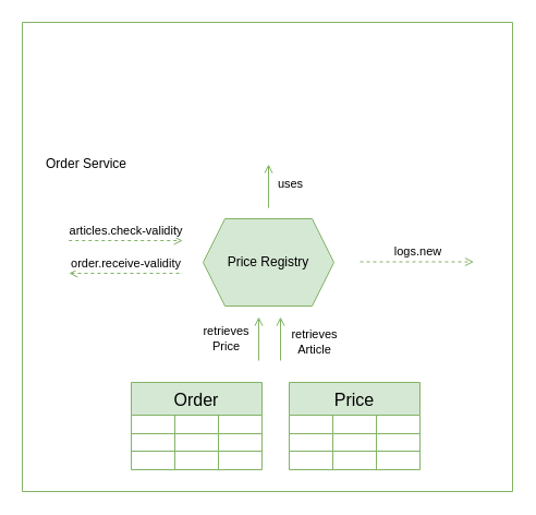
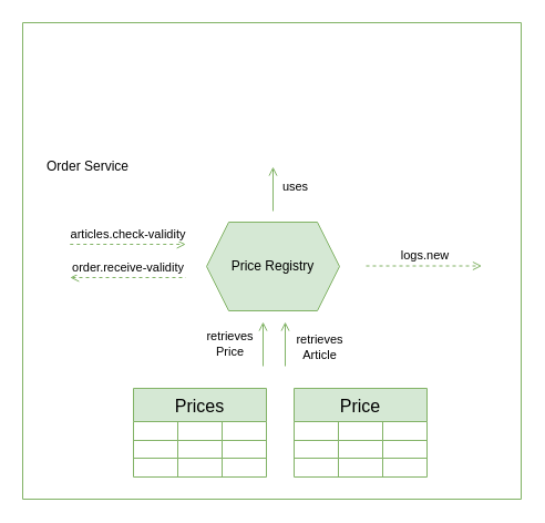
  <mxCell id="0" />
  <mxCell id="1" parent="0" />
  <mxCell id="2" value="" style="swimlane;startSize=0;fillColor=#d5e8d4;strokeColor=#82b366;" parent="1" vertex="1"><mxGeometry x="20" y="20" width="450" height="430" as="geometry" /></mxCell>
  <mxCell id="3" value="Price Registry" style="shape=hexagon;perimeter=hexagonPerimeter2;whiteSpace=wrap;html=1;fixedSize=1;fillColor=#d5e8d4;strokeColor=#82b366;" parent="2" vertex="1"><mxGeometry x="166" y="180" width="120" height="80" as="geometry" /></mxCell>
  <mxCell id="4" value="" style="endArrow=none;html=1;rounded=0;fillColor=#d5e8d4;strokeColor=#82b366;startArrow=open;startFill=0;endFill=0;" parent="2" edge="1"><mxGeometry width="50" height="50" relative="1" as="geometry"><mxPoint x="237" y="270" as="sourcePoint" /><mxPoint x="237" y="310" as="targetPoint" /></mxGeometry></mxCell>
  <mxCell id="5" value="retrieves&lt;br&gt;Article" style="edgeLabel;html=1;align=center;verticalAlign=middle;resizable=0;points=[];" parent="4" vertex="1" connectable="0"><mxGeometry x="0.085" y="-2" relative="1" as="geometry"><mxPoint x="32" as="offset" /></mxGeometry></mxCell>
  <mxCell id="6" value="" style="endArrow=open;html=1;rounded=0;fillColor=#d5e8d4;strokeColor=#82b366;endFill=0;" parent="2" edge="1"><mxGeometry width="50" height="50" relative="1" as="geometry"><mxPoint x="226" y="170" as="sourcePoint" /><mxPoint x="226" y="130" as="targetPoint" /></mxGeometry></mxCell>
  <mxCell id="7" value="uses" style="edgeLabel;html=1;align=center;verticalAlign=middle;resizable=0;points=[];" parent="6" vertex="1" connectable="0"><mxGeometry x="-0.25" relative="1" as="geometry"><mxPoint x="19" y="-8" as="offset" /></mxGeometry></mxCell>
  <mxCell id="8" value="Order Service" style="text;html=1;align=left;verticalAlign=middle;resizable=0;points=[];autosize=1;strokeColor=none;fillColor=none;" parent="2" vertex="1"><mxGeometry x="20" y="115" width="100" height="30" as="geometry" /></mxCell>
  <mxCell id="9" value="" style="rounded=0;orthogonalLoop=1;jettySize=auto;html=1;dashed=1;endArrow=open;endFill=0;fillColor=#d5e8d4;strokeColor=#82b366;entryX=0;entryY=0.5;entryDx=0;entryDy=0;" parent="2" edge="1"><mxGeometry relative="1" as="geometry"><mxPoint x="42.75" y="200" as="sourcePoint" /><mxPoint x="147.25" y="200" as="targetPoint" /></mxGeometry></mxCell>
  <mxCell id="10" value="articles.check-validity" style="edgeLabel;html=1;align=center;verticalAlign=middle;resizable=0;points=[];" parent="9" connectable="0" vertex="1"><mxGeometry x="0.066" y="1" relative="1" as="geometry"><mxPoint x="-4" y="-9" as="offset" /></mxGeometry></mxCell>
  <mxCell id="11" value="" style="rounded=0;orthogonalLoop=1;jettySize=auto;html=1;dashed=1;endArrow=none;endFill=0;fillColor=#d5e8d4;strokeColor=#82b366;entryX=0;entryY=0.5;entryDx=0;entryDy=0;startArrow=open;startFill=0;" parent="2" edge="1"><mxGeometry relative="1" as="geometry"><mxPoint x="42.75" y="230" as="sourcePoint" /><mxPoint x="147.25" y="230" as="targetPoint" /></mxGeometry></mxCell>
  <mxCell id="12" value="order.receive-validity" style="edgeLabel;html=1;align=center;verticalAlign=middle;resizable=0;points=[];" parent="11" connectable="0" vertex="1"><mxGeometry x="0.066" y="1" relative="1" as="geometry"><mxPoint x="-4" y="-9" as="offset" /></mxGeometry></mxCell>
  <mxCell id="13" value="" style="rounded=0;orthogonalLoop=1;jettySize=auto;html=1;dashed=1;endArrow=open;endFill=0;fillColor=#d5e8d4;strokeColor=#82b366;entryX=0;entryY=0.5;entryDx=0;entryDy=0;startArrow=none;startFill=0;" parent="2" edge="1"><mxGeometry relative="1" as="geometry"><mxPoint x="310" y="219.5" as="sourcePoint" /><mxPoint x="414.5" y="219.5" as="targetPoint" /></mxGeometry></mxCell>
  <mxCell id="14" value="logs.new" style="edgeLabel;html=1;align=center;verticalAlign=middle;resizable=0;points=[];" parent="13" connectable="0" vertex="1"><mxGeometry x="0.066" y="1" relative="1" as="geometry"><mxPoint x="-4" y="-9" as="offset" /></mxGeometry></mxCell>
- <mxCell id="15" value="Order" style="shape=table;startSize=30;container=1;collapsible=0;childLayout=tableLayout;strokeColor=#82b366;fontSize=16;fillColor=#d5e8d4;" vertex="1" parent="2"><mxGeometry x="100" y="330" width="120" height="80" as="geometry" /></mxCell>
+ <mxCell id="15" value="Prices" style="shape=table;startSize=30;container=1;collapsible=0;childLayout=tableLayout;strokeColor=#82b366;fontSize=16;fillColor=#d5e8d4;" vertex="1" parent="2"><mxGeometry x="100" y="330" width="120" height="80" as="geometry" /></mxCell>
  <mxCell id="16" value="" style="shape=tableRow;horizontal=0;startSize=0;swimlaneHead=0;swimlaneBody=0;strokeColor=inherit;top=0;left=0;bottom=0;right=0;collapsible=0;dropTarget=0;fillColor=none;points=[[0,0.5],[1,0.5]];portConstraint=eastwest;fontSize=16;" vertex="1" parent="15"><mxGeometry y="30" width="120" height="17" as="geometry" /></mxCell>
  <mxCell id="17" value="" style="shape=partialRectangle;html=1;whiteSpace=wrap;connectable=0;strokeColor=inherit;overflow=hidden;fillColor=none;top=0;left=0;bottom=0;right=0;pointerEvents=1;fontSize=16;" vertex="1" parent="16"><mxGeometry width="40" height="17" as="geometry"><mxRectangle width="40" height="17" as="alternateBounds" /></mxGeometry></mxCell>
  <mxCell id="18" value="" style="shape=partialRectangle;html=1;whiteSpace=wrap;connectable=0;strokeColor=inherit;overflow=hidden;fillColor=none;top=0;left=0;bottom=0;right=0;pointerEvents=1;fontSize=16;" vertex="1" parent="16"><mxGeometry x="40" width="40" height="17" as="geometry"><mxRectangle width="40" height="17" as="alternateBounds" /></mxGeometry></mxCell>
  <mxCell id="19" value="" style="shape=partialRectangle;html=1;whiteSpace=wrap;connectable=0;strokeColor=inherit;overflow=hidden;fillColor=none;top=0;left=0;bottom=0;right=0;pointerEvents=1;fontSize=16;" vertex="1" parent="16"><mxGeometry x="80" width="40" height="17" as="geometry"><mxRectangle width="40" height="17" as="alternateBounds" /></mxGeometry></mxCell>
  <mxCell id="20" value="" style="shape=tableRow;horizontal=0;startSize=0;swimlaneHead=0;swimlaneBody=0;strokeColor=inherit;top=0;left=0;bottom=0;right=0;collapsible=0;dropTarget=0;fillColor=none;points=[[0,0.5],[1,0.5]];portConstraint=eastwest;fontSize=16;" vertex="1" parent="15"><mxGeometry y="47" width="120" height="16" as="geometry" /></mxCell>
  <mxCell id="21" value="" style="shape=partialRectangle;html=1;whiteSpace=wrap;connectable=0;strokeColor=inherit;overflow=hidden;fillColor=none;top=0;left=0;bottom=0;right=0;pointerEvents=1;fontSize=16;" vertex="1" parent="20"><mxGeometry width="40" height="16" as="geometry"><mxRectangle width="40" height="16" as="alternateBounds" /></mxGeometry></mxCell>
  <mxCell id="22" value="" style="shape=partialRectangle;html=1;whiteSpace=wrap;connectable=0;strokeColor=inherit;overflow=hidden;fillColor=none;top=0;left=0;bottom=0;right=0;pointerEvents=1;fontSize=16;" vertex="1" parent="20"><mxGeometry x="40" width="40" height="16" as="geometry"><mxRectangle width="40" height="16" as="alternateBounds" /></mxGeometry></mxCell>
  <mxCell id="23" value="" style="shape=partialRectangle;html=1;whiteSpace=wrap;connectable=0;strokeColor=inherit;overflow=hidden;fillColor=none;top=0;left=0;bottom=0;right=0;pointerEvents=1;fontSize=16;" vertex="1" parent="20"><mxGeometry x="80" width="40" height="16" as="geometry"><mxRectangle width="40" height="16" as="alternateBounds" /></mxGeometry></mxCell>
  <mxCell id="24" value="" style="shape=tableRow;horizontal=0;startSize=0;swimlaneHead=0;swimlaneBody=0;strokeColor=inherit;top=0;left=0;bottom=0;right=0;collapsible=0;dropTarget=0;fillColor=none;points=[[0,0.5],[1,0.5]];portConstraint=eastwest;fontSize=16;" vertex="1" parent="15"><mxGeometry y="63" width="120" height="17" as="geometry" /></mxCell>
  <mxCell id="25" value="" style="shape=partialRectangle;html=1;whiteSpace=wrap;connectable=0;strokeColor=inherit;overflow=hidden;fillColor=none;top=0;left=0;bottom=0;right=0;pointerEvents=1;fontSize=16;" vertex="1" parent="24"><mxGeometry width="40" height="17" as="geometry"><mxRectangle width="40" height="17" as="alternateBounds" /></mxGeometry></mxCell>
  <mxCell id="26" value="" style="shape=partialRectangle;html=1;whiteSpace=wrap;connectable=0;strokeColor=inherit;overflow=hidden;fillColor=none;top=0;left=0;bottom=0;right=0;pointerEvents=1;fontSize=16;" vertex="1" parent="24"><mxGeometry x="40" width="40" height="17" as="geometry"><mxRectangle width="40" height="17" as="alternateBounds" /></mxGeometry></mxCell>
  <mxCell id="27" value="" style="shape=partialRectangle;html=1;whiteSpace=wrap;connectable=0;strokeColor=inherit;overflow=hidden;fillColor=none;top=0;left=0;bottom=0;right=0;pointerEvents=1;fontSize=16;" vertex="1" parent="24"><mxGeometry x="80" width="40" height="17" as="geometry"><mxRectangle width="40" height="17" as="alternateBounds" /></mxGeometry></mxCell>
  <mxCell id="28" value="Price" style="shape=table;startSize=30;container=1;collapsible=0;childLayout=tableLayout;strokeColor=#82b366;fontSize=16;fillColor=#d5e8d4;" vertex="1" parent="2"><mxGeometry x="245" y="330" width="120" height="80" as="geometry" /></mxCell>
  <mxCell id="29" value="" style="shape=tableRow;horizontal=0;startSize=0;swimlaneHead=0;swimlaneBody=0;strokeColor=inherit;top=0;left=0;bottom=0;right=0;collapsible=0;dropTarget=0;fillColor=none;points=[[0,0.5],[1,0.5]];portConstraint=eastwest;fontSize=16;" vertex="1" parent="28"><mxGeometry y="30" width="120" height="17" as="geometry" /></mxCell>
  <mxCell id="30" value="" style="shape=partialRectangle;html=1;whiteSpace=wrap;connectable=0;strokeColor=inherit;overflow=hidden;fillColor=none;top=0;left=0;bottom=0;right=0;pointerEvents=1;fontSize=16;" vertex="1" parent="29"><mxGeometry width="40" height="17" as="geometry"><mxRectangle width="40" height="17" as="alternateBounds" /></mxGeometry></mxCell>
  <mxCell id="31" value="" style="shape=partialRectangle;html=1;whiteSpace=wrap;connectable=0;strokeColor=inherit;overflow=hidden;fillColor=none;top=0;left=0;bottom=0;right=0;pointerEvents=1;fontSize=16;" vertex="1" parent="29"><mxGeometry x="40" width="40" height="17" as="geometry"><mxRectangle width="40" height="17" as="alternateBounds" /></mxGeometry></mxCell>
  <mxCell id="32" value="" style="shape=partialRectangle;html=1;whiteSpace=wrap;connectable=0;strokeColor=inherit;overflow=hidden;fillColor=none;top=0;left=0;bottom=0;right=0;pointerEvents=1;fontSize=16;" vertex="1" parent="29"><mxGeometry x="80" width="40" height="17" as="geometry"><mxRectangle width="40" height="17" as="alternateBounds" /></mxGeometry></mxCell>
  <mxCell id="33" value="" style="shape=tableRow;horizontal=0;startSize=0;swimlaneHead=0;swimlaneBody=0;strokeColor=inherit;top=0;left=0;bottom=0;right=0;collapsible=0;dropTarget=0;fillColor=none;points=[[0,0.5],[1,0.5]];portConstraint=eastwest;fontSize=16;" vertex="1" parent="28"><mxGeometry y="47" width="120" height="16" as="geometry" /></mxCell>
  <mxCell id="34" value="" style="shape=partialRectangle;html=1;whiteSpace=wrap;connectable=0;strokeColor=inherit;overflow=hidden;fillColor=none;top=0;left=0;bottom=0;right=0;pointerEvents=1;fontSize=16;" vertex="1" parent="33"><mxGeometry width="40" height="16" as="geometry"><mxRectangle width="40" height="16" as="alternateBounds" /></mxGeometry></mxCell>
  <mxCell id="35" value="" style="shape=partialRectangle;html=1;whiteSpace=wrap;connectable=0;strokeColor=inherit;overflow=hidden;fillColor=none;top=0;left=0;bottom=0;right=0;pointerEvents=1;fontSize=16;" vertex="1" parent="33"><mxGeometry x="40" width="40" height="16" as="geometry"><mxRectangle width="40" height="16" as="alternateBounds" /></mxGeometry></mxCell>
  <mxCell id="36" value="" style="shape=partialRectangle;html=1;whiteSpace=wrap;connectable=0;strokeColor=inherit;overflow=hidden;fillColor=none;top=0;left=0;bottom=0;right=0;pointerEvents=1;fontSize=16;" vertex="1" parent="33"><mxGeometry x="80" width="40" height="16" as="geometry"><mxRectangle width="40" height="16" as="alternateBounds" /></mxGeometry></mxCell>
  <mxCell id="37" value="" style="shape=tableRow;horizontal=0;startSize=0;swimlaneHead=0;swimlaneBody=0;strokeColor=inherit;top=0;left=0;bottom=0;right=0;collapsible=0;dropTarget=0;fillColor=none;points=[[0,0.5],[1,0.5]];portConstraint=eastwest;fontSize=16;" vertex="1" parent="28"><mxGeometry y="63" width="120" height="17" as="geometry" /></mxCell>
  <mxCell id="38" value="" style="shape=partialRectangle;html=1;whiteSpace=wrap;connectable=0;strokeColor=inherit;overflow=hidden;fillColor=none;top=0;left=0;bottom=0;right=0;pointerEvents=1;fontSize=16;" vertex="1" parent="37"><mxGeometry width="40" height="17" as="geometry"><mxRectangle width="40" height="17" as="alternateBounds" /></mxGeometry></mxCell>
  <mxCell id="39" value="" style="shape=partialRectangle;html=1;whiteSpace=wrap;connectable=0;strokeColor=inherit;overflow=hidden;fillColor=none;top=0;left=0;bottom=0;right=0;pointerEvents=1;fontSize=16;" vertex="1" parent="37"><mxGeometry x="40" width="40" height="17" as="geometry"><mxRectangle width="40" height="17" as="alternateBounds" /></mxGeometry></mxCell>
  <mxCell id="40" value="" style="shape=partialRectangle;html=1;whiteSpace=wrap;connectable=0;strokeColor=inherit;overflow=hidden;fillColor=none;top=0;left=0;bottom=0;right=0;pointerEvents=1;fontSize=16;" vertex="1" parent="37"><mxGeometry x="80" width="40" height="17" as="geometry"><mxRectangle width="40" height="17" as="alternateBounds" /></mxGeometry></mxCell>
  <mxCell id="41" value="" style="endArrow=none;html=1;rounded=0;fillColor=#d5e8d4;strokeColor=#82b366;startArrow=open;startFill=0;endFill=0;" edge="1" parent="1"><mxGeometry width="50" height="50" relative="1" as="geometry"><mxPoint x="237" y="290" as="sourcePoint" /><mxPoint x="237" y="330" as="targetPoint" /></mxGeometry></mxCell>
  <mxCell id="42" value="retrieves&lt;br&gt;Price" style="edgeLabel;html=1;align=center;verticalAlign=middle;resizable=0;points=[];" vertex="1" connectable="0" parent="41"><mxGeometry x="-0.053" y="-1" relative="1" as="geometry"><mxPoint x="-30" as="offset" /></mxGeometry></mxCell>
